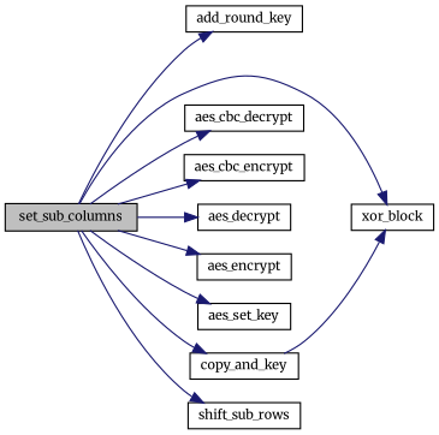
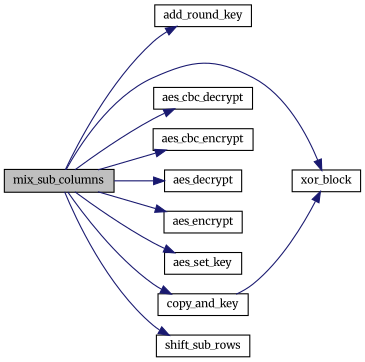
  digraph {
    fontname=Merriweather
    rankdir=LR
    node [color=black fillcolor=white fontname=Merriweather fontsize=10 shape=record style=filled]
    edge [color=midnightblue fontname=Merriweather fontsize=10 labelfontname=Helvetica labelfontsize=10 style=solid]
-   n1 [fillcolor=grey75 fontcolor=black height=0.2 label=set_sub_columns width=0.4]
+   n1 [fillcolor=grey75 fontcolor=black height=0.2 label=mix_sub_columns width=0.4]
    n2 [height=0.2 label=add_round_key width=0.4]
    n3 [height=0.2 label=xor_block width=0.4]
    n4 [height=0.2 label=aes_cbc_decrypt width=0.4]
    n5 [height=0.2 label=aes_cbc_encrypt width=0.4]
    n6 [height=0.2 label=aes_decrypt width=0.4]
    n7 [height=0.2 label=aes_encrypt width=0.4]
    n8 [height=0.2 label=aes_set_key width=0.4]
    n9 [height=0.2 label=copy_and_key width=0.4]
    n10 [height=0.2 label=shift_sub_rows width=0.4]
    n1 -> n2
    n1 -> n3
    n1 -> n4
    n1 -> n5
    n1 -> n6
    n1 -> n7
    n1 -> n8
    n1 -> n9
    n1 -> n10
    n9 -> n3
  }
